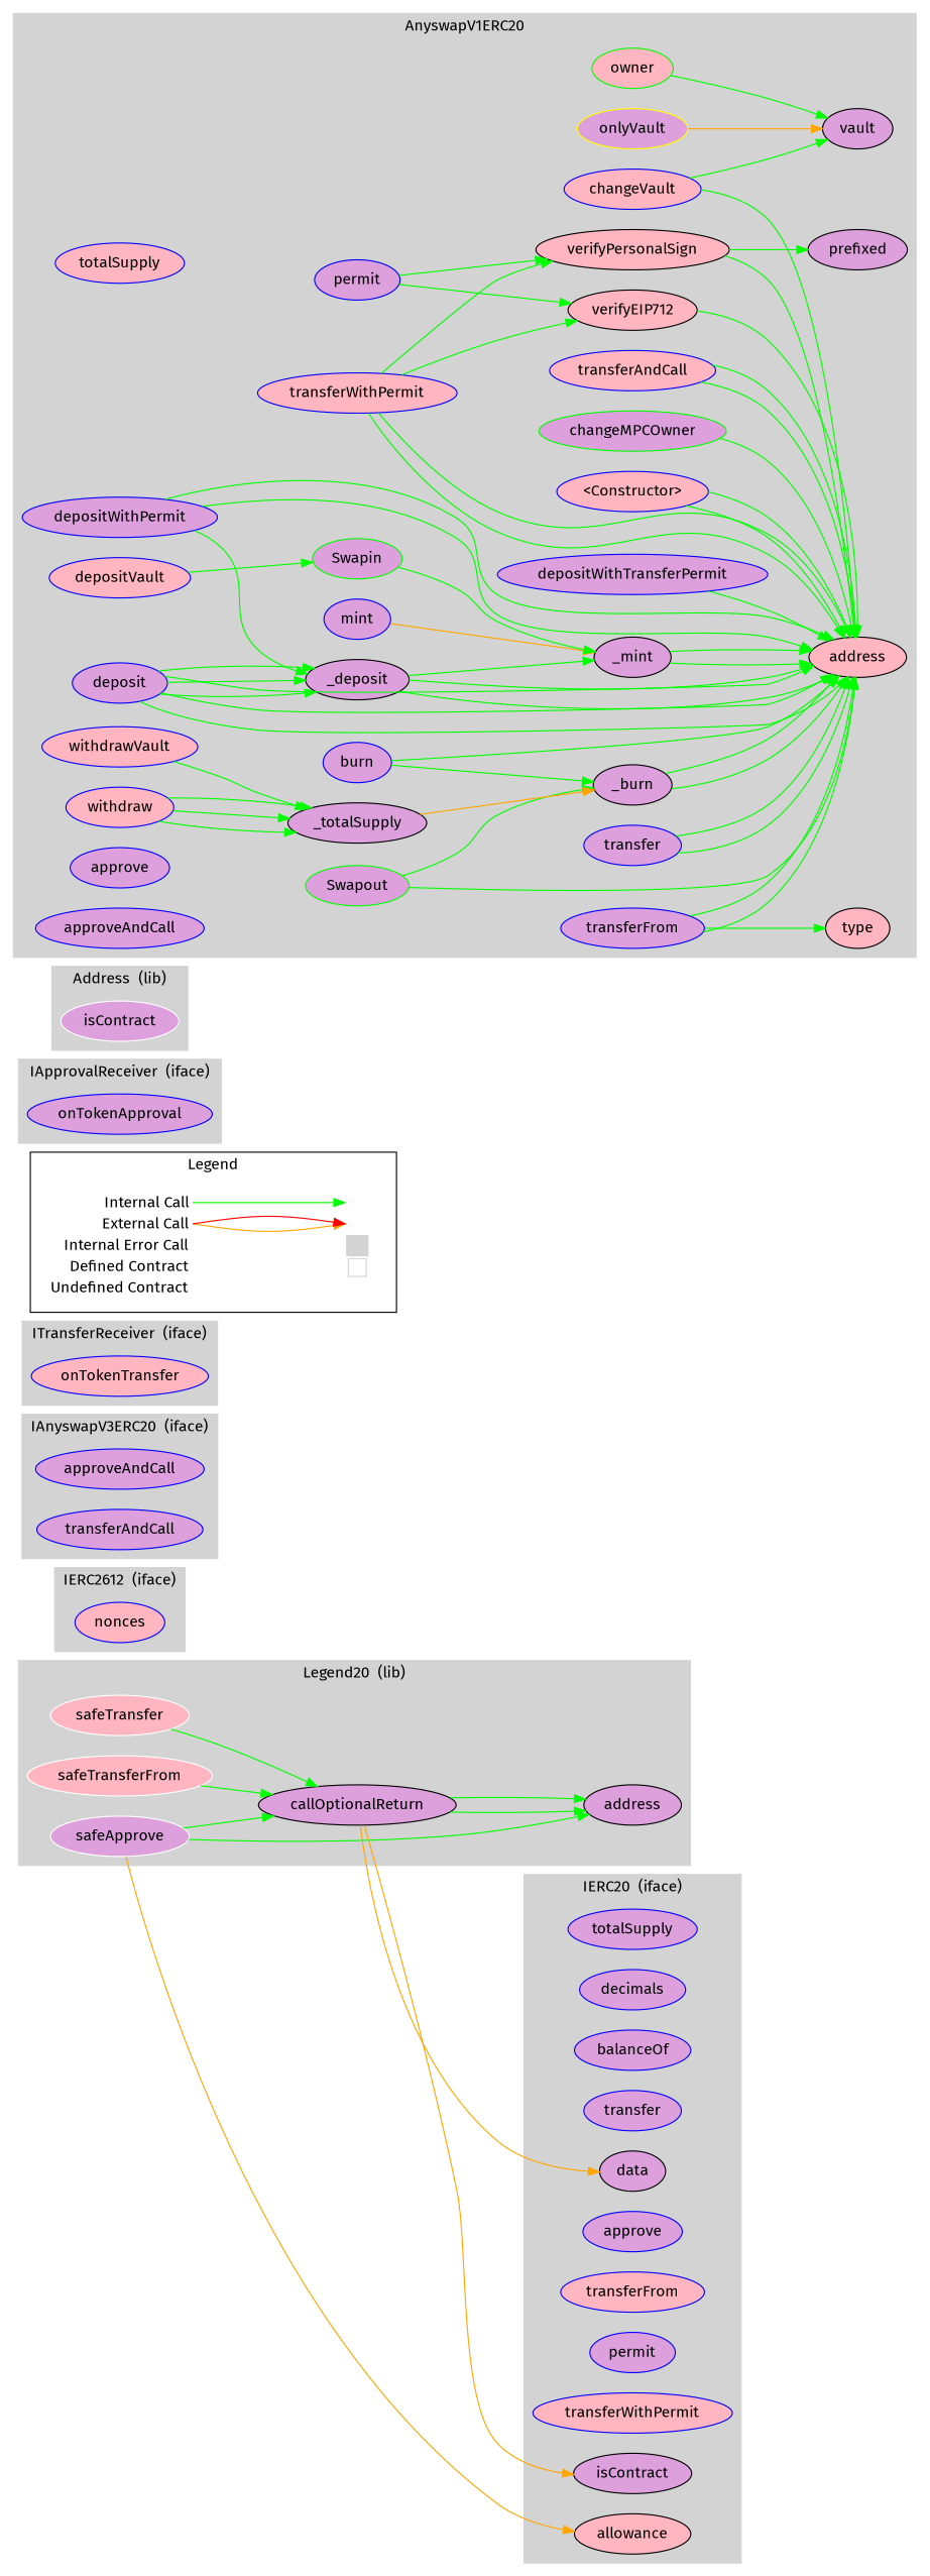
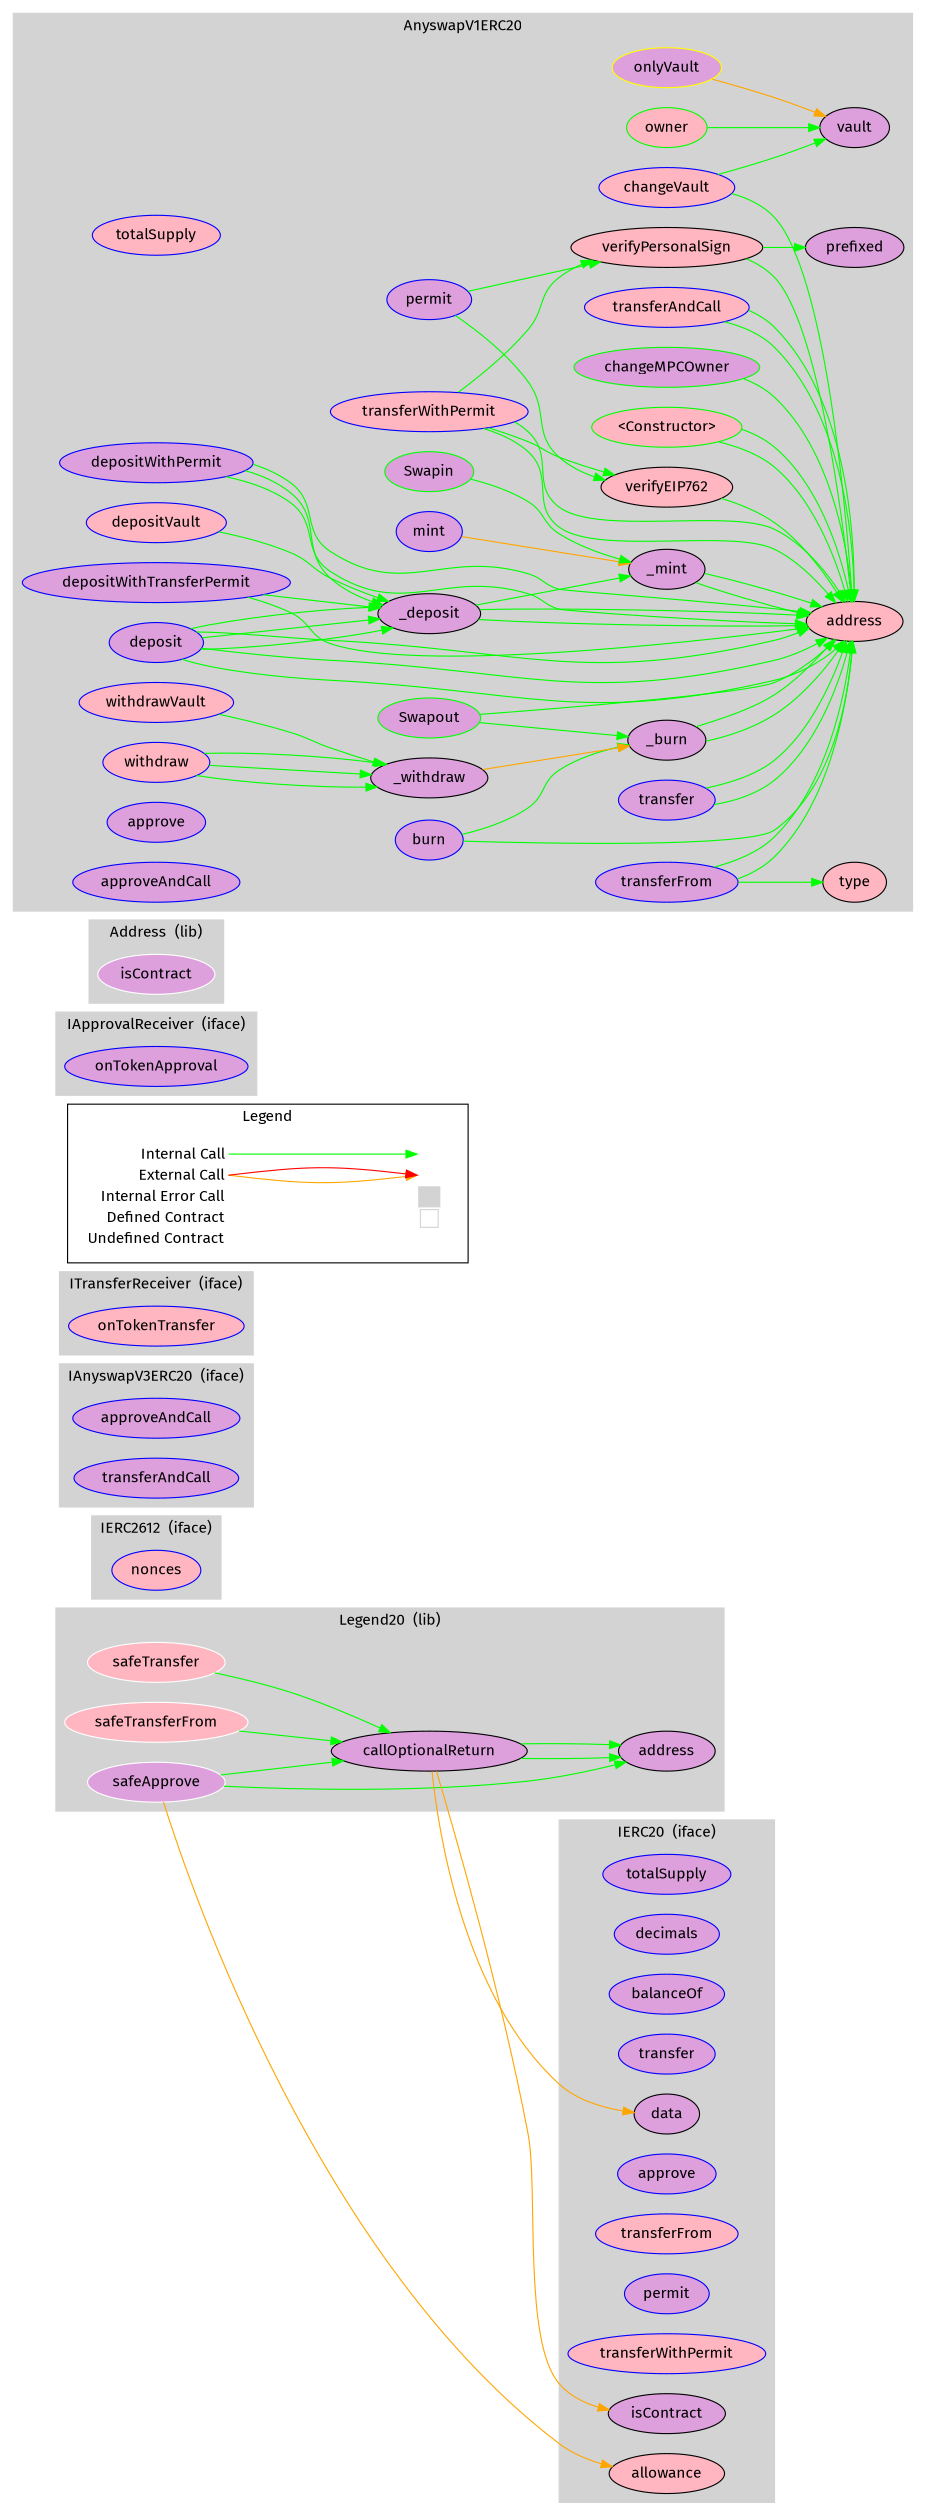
  digraph {
    compound=true
    fontname="Fira Sans"
    rankdir=LR
    node [color=blue fillcolor=plum fontname="Fira Sans" style=filled]
    edge [color=green fontname="Fira Sans"]
    n1 [label=totalSupply]
    n2 [label=decimals]
    n3 [label=balanceOf]
    n4 [label=transfer]
    n5 [fillcolor=lightpink label=allowance color=""]
    n6 [label=approve]
    n7 [fillcolor=lightpink label=transferFrom]
    n8 [label=permit]
    n9 [fillcolor=lightpink label=transferWithPermit]
    n10 [label=isContract color=""]
    n11 [label=data color=""]
    n12 [fillcolor=lightpink label=nonces]
    n13 [label=approveAndCall]
    n14 [label=transferAndCall]
    n15 [fillcolor=lightpink label=onTokenTransfer]
    n16 [label=<<table border="0" cellpadding="2" cellspacing="0" cellborder="0">   <tr><td align="right" port="i1">Internal Call</td></tr>   <tr><td align="right" port="i2">External Call</td></tr>   <tr><td align="right" port="i2">Internal Error Call</td></tr>   <tr><td align="right" port="i3">Defined Contract</td></tr>   <tr><td align="right" port="i4">Undefined Contract</td></tr>   </table>> shape=plaintext color="" fillcolor="" style=""]
    n17 [label=<<table border="0" cellpadding="2" cellspacing="0" cellborder="0">   <tr><td port="i1">&nbsp;&nbsp;&nbsp;</td></tr>   <tr><td port="i2">&nbsp;&nbsp;&nbsp;</td></tr>   <tr><td port="i3" bgcolor="lightgray">&nbsp;&nbsp;&nbsp;</td></tr>   <tr><td port="i4">     <table border="1" cellborder="0" cellspacing="0" cellpadding="7" color="lightgray">       <tr>        <td></td>       </tr>      </table>   </td></tr>   </table>> shape=plaintext color="" fillcolor="" style=""]
    n18 [label=onTokenApproval]
    n19 [color=white label=isContract]
    n20 [color=white fillcolor=lightpink label=safeTransfer]
    n21 [color=white fillcolor=lightpink label=safeTransferFrom]
    n22 [color=white label=safeApprove]
    n23 [label=callOptionalReturn color=""]
    n24 [label=address color=""]
    n25 [color=yellow label=onlyVault]
    n26 [label=vault color=""]
    n27 [color=green fillcolor=lightpink label=owner]
    n28 [fillcolor=lightpink label=changeVault]
    n29 [color=green label=changeMPCOwner]
    n30 [label=mint]
    n31 [label=burn]
    n32 [color=green label=Swapin]
    n33 [color=green label=Swapout]
-   n34 [fillcolor=lightpink label="<Constructor>"]
+   n34 [color=green fillcolor=lightpink label="<Constructor>"]
    n35 [fillcolor=lightpink label=totalSupply]
    n36 [label=depositWithPermit]
    n37 [label=depositWithTransferPermit]
    n38 [label=deposit]
    n39 [fillcolor=lightpink label=depositVault]
    n40 [label=_deposit color=""]
    n41 [fillcolor=lightpink label=withdraw]
    n42 [fillcolor=lightpink label=withdrawVault]
-   n43 [label=_totalSupply color=""]
+   n43 [label=_withdraw color=""]
    n44 [label=_mint color=""]
    n45 [label=_burn color=""]
    n46 [label=approve]
    n47 [label=approveAndCall]
    n48 [label=permit]
    n49 [fillcolor=lightpink label=transferWithPermit]
-   n50 [fillcolor=lightpink label=verifyEIP712 color=""]
+   n50 [fillcolor=lightpink label=verifyEIP762 color=""]
    n51 [fillcolor=lightpink label=verifyPersonalSign color=""]
    n52 [label=prefixed color=""]
    n53 [label=transfer]
    n54 [label=transferFrom]
    n55 [fillcolor=lightpink label=transferAndCall]
    n56 [fillcolor=lightpink label=address color=""]
    n57 [fillcolor=lightpink label=type color=""]
    subgraph cluster_1 {
      bgcolor=lightgray
      color=lightgray
      label="IERC20  (iface)"
      style=filled
      n1
      n2
      n3
      n4
      n5
      n6
      n7
      n8
      n9
      n10
      n11
    }
    subgraph cluster_2 {
      bgcolor=lightgray
      color=lightgray
      label="IERC2612  (iface)"
      style=filled
      n12
    }
    subgraph cluster_3 {
      bgcolor=lightgray
      color=lightgray
      label="IAnyswapV3ERC20  (iface)"
      style=filled
      n13
      n14
    }
    subgraph cluster_4 {
      bgcolor=lightgray
      color=lightgray
      label="ITransferReceiver  (iface)"
      style=filled
      n15
    }
    subgraph cluster_5 {
      label=Legend
      n16
      n17
    }
    subgraph cluster_6 {
      bgcolor=lightgray
      color=lightgray
      label="IApprovalReceiver  (iface)"
      style=filled
      n18
    }
    subgraph cluster_7 {
      bgcolor=lightgray
      color=lightgray
      label="Address  (lib)"
      style=filled
      n19
    }
    subgraph cluster_8 {
      bgcolor=lightgray
      color=lightgray
      label="Legend20  (lib)"
      style=filled
      n20
      n21
      n22
      n23
      n24
    }
    subgraph cluster_9 {
      bgcolor=lightgray
      color=lightgray
      label=AnyswapV1ERC20
      style=filled
      n25
      n26
      n27
      n28
      n29
      n30
      n31
      n32
      n33
      n34
      n35
      n36
      n37
      n38
      n39
      n40
      n41
      n42
      n43
      n44
      n45
      n46
      n47
      n48
      n49
      n50
      n51
      n52
      n53
      n54
      n55
      n56
      n57
    }
    n16 -> n17 [headport="i1:w" tailport="i1:e"]
    n16 -> n17 [color=orange headport="i2:w" tailport="i2:e"]
    n16 -> n17 [color=red headport="i2:w" tailport="i2:e"]
    n20 -> n23
    n21 -> n23
    n22 -> n5 [color=orange]
    n22 -> n23
    n22 -> n24
    n23 -> n10 [color=orange]
    n23 -> n11 [color=orange]
    n23 -> n24
    n23 -> n24
    n25 -> n26 [color=orange]
    n27 -> n26
    n28 -> n26
    n28 -> n56
    n29 -> n56
    n30 -> n44 [color=orange]
    n31 -> n45
    n31 -> n56
    n32 -> n44
    n33 -> n45
    n33 -> n56
    n34 -> n56
    n34 -> n56
    n36 -> n40
    n36 -> n56
    n36 -> n56
+   n37 -> n40
    n37 -> n56
    n38 -> n40
    n38 -> n40
    n38 -> n40
    n38 -> n56
    n38 -> n56
    n38 -> n56
-   n39 -> n32
+   n39 -> n40
    n40 -> n44
    n40 -> n56
    n40 -> n56
    n41 -> n43
    n41 -> n43
    n41 -> n43
    n42 -> n43
    n43 -> n45 [color=orange]
    n44 -> n56
    n44 -> n56
    n45 -> n56
    n45 -> n56
    n48 -> n50
    n48 -> n51
    n49 -> n50
    n49 -> n51
    n49 -> n56
    n49 -> n56
    n50 -> n56
    n51 -> n52
    n51 -> n56
    n53 -> n56
    n53 -> n56
    n54 -> n56
    n54 -> n56
    n54 -> n57
    n55 -> n56
    n55 -> n56
  }
